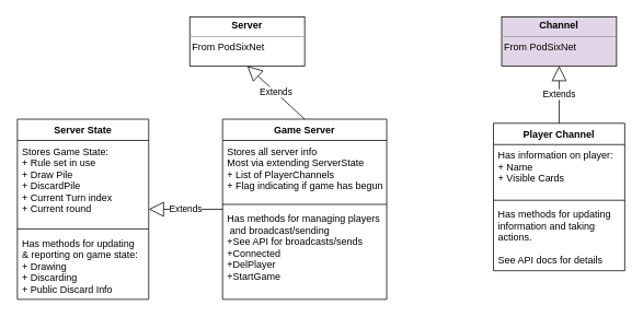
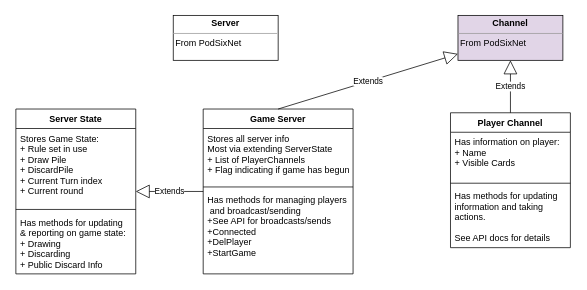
  <mxCell id="0" />
  <mxCell id="1" parent="0" />
  <mxCell id="2" value="Server State" style="swimlane;fontStyle=1;align=center;verticalAlign=top;childLayout=stackLayout;horizontal=1;startSize=26;horizontalStack=0;resizeParent=1;resizeParentMax=0;resizeLast=0;collapsible=1;marginBottom=0;" vertex="1" parent="1"><mxGeometry x="20" y="145" width="160" height="220" as="geometry" /></mxCell>
  <mxCell id="3" value="Stores Game State:&#10;+ Rule set in use&#10;+ Draw Pile&#10;+ DiscardPile&#10;+ Current Turn index&#10;+ Current round" style="text;strokeColor=none;fillColor=none;align=left;verticalAlign=top;spacingLeft=4;spacingRight=4;overflow=hidden;rotatable=0;points=[[0,0.5],[1,0.5]];portConstraint=eastwest;" vertex="1" parent="2"><mxGeometry y="26" width="160" height="104" as="geometry" /></mxCell>
  <mxCell id="4" value="" style="line;strokeWidth=1;fillColor=none;align=left;verticalAlign=middle;spacingTop=-1;spacingLeft=3;spacingRight=3;rotatable=0;labelPosition=right;points=[];portConstraint=eastwest;" vertex="1" parent="2"><mxGeometry y="130" width="160" height="8" as="geometry" /></mxCell>
  <mxCell id="5" value="Has methods for updating &#10;&amp; reporting on game state:&#10;+ Drawing&#10;+ Discarding&#10;+ Public Discard Info&#10;" style="text;strokeColor=none;fillColor=none;align=left;verticalAlign=top;spacingLeft=4;spacingRight=4;overflow=hidden;rotatable=0;points=[[0,0.5],[1,0.5]];portConstraint=eastwest;" vertex="1" parent="2"><mxGeometry y="138" width="160" height="82" as="geometry" /></mxCell>
  <mxCell id="6" value="Player Channel" style="swimlane;fontStyle=1;align=center;verticalAlign=top;childLayout=stackLayout;horizontal=1;startSize=26;horizontalStack=0;resizeParent=1;resizeParentMax=0;resizeLast=0;collapsible=1;marginBottom=0;" vertex="1" parent="1"><mxGeometry x="600" y="150" width="160" height="180" as="geometry" /></mxCell>
  <mxCell id="7" value="Has information on player:&#10;+ Name&#10;+ Visible Cards&#10;" style="text;strokeColor=none;fillColor=none;align=left;verticalAlign=top;spacingLeft=4;spacingRight=4;overflow=hidden;rotatable=0;points=[[0,0.5],[1,0.5]];portConstraint=eastwest;" vertex="1" parent="6"><mxGeometry y="26" width="160" height="64" as="geometry" /></mxCell>
  <mxCell id="8" value="" style="line;strokeWidth=1;fillColor=none;align=left;verticalAlign=middle;spacingTop=-1;spacingLeft=3;spacingRight=3;rotatable=0;labelPosition=right;points=[];portConstraint=eastwest;" vertex="1" parent="6"><mxGeometry y="90" width="160" height="8" as="geometry" /></mxCell>
  <mxCell id="9" value="Has methods for updating&#10;information and taking&#10;actions.&#10;&#10;See API docs for details&#10;" style="text;strokeColor=none;fillColor=none;align=left;verticalAlign=top;spacingLeft=4;spacingRight=4;overflow=hidden;rotatable=0;points=[[0,0.5],[1,0.5]];portConstraint=eastwest;" vertex="1" parent="6"><mxGeometry y="98" width="160" height="82" as="geometry" /></mxCell>
  <mxCell id="10" value="&lt;p style=&quot;margin: 0px ; margin-top: 4px ; text-align: center&quot;&gt;&lt;b&gt;Server&lt;/b&gt;&lt;/p&gt;&lt;hr size=&quot;1&quot;&gt;&lt;div style=&quot;height: 2px&quot;&gt;&amp;nbsp;From PodSixNet&lt;/div&gt;" style="verticalAlign=top;align=left;overflow=fill;fontSize=12;fontFamily=Helvetica;html=1;" vertex="1" parent="1"><mxGeometry x="230" y="20" width="140" height="60" as="geometry" /></mxCell>
  <mxCell id="11" value="&lt;p style=&quot;margin: 0px ; margin-top: 4px ; text-align: center&quot;&gt;&lt;b&gt;Channel&lt;/b&gt;&lt;/p&gt;&lt;hr size=&quot;1&quot;&gt;&lt;div style=&quot;height: 2px&quot;&gt;&amp;nbsp;From PodSixNet&lt;/div&gt;" style="verticalAlign=top;align=left;overflow=fill;fontSize=12;fontFamily=Helvetica;html=1;fillColor=#e1d5e7;" vertex="1" parent="1"><mxGeometry x="610" y="20" width="140" height="60" as="geometry" /></mxCell>
  <mxCell id="12" value="Extends" style="endArrow=block;endSize=16;endFill=0;html=1;exitX=0.5;exitY=0;exitDx=0;exitDy=0;entryX=0.5;entryY=1;entryDx=0;entryDy=0;" edge="1" parent="1" source="6" target="11"><mxGeometry width="160" relative="1" as="geometry"><mxPoint x="30" y="400" as="sourcePoint" /><mxPoint x="190" y="400" as="targetPoint" /></mxGeometry></mxCell>
  <mxCell id="13" value="Game Server&#10;" style="swimlane;fontStyle=1;align=center;verticalAlign=top;childLayout=stackLayout;horizontal=1;startSize=26;horizontalStack=0;resizeParent=1;resizeParentMax=0;resizeLast=0;collapsible=1;marginBottom=0;" vertex="1" parent="1"><mxGeometry x="270" y="145" width="200" height="220" as="geometry" /></mxCell>
  <mxCell id="14" value="Stores all server info&#10;Most via extending ServerState&#10;+ List of PlayerChannels&#10;+ Flag indicating if game has begun&#10;" style="text;strokeColor=none;fillColor=none;align=left;verticalAlign=top;spacingLeft=4;spacingRight=4;overflow=hidden;rotatable=0;points=[[0,0.5],[1,0.5]];portConstraint=eastwest;" vertex="1" parent="13"><mxGeometry y="26" width="200" height="74" as="geometry" /></mxCell>
  <mxCell id="15" value="" style="line;strokeWidth=1;fillColor=none;align=left;verticalAlign=middle;spacingTop=-1;spacingLeft=3;spacingRight=3;rotatable=0;labelPosition=right;points=[];portConstraint=eastwest;" vertex="1" parent="13"><mxGeometry y="100" width="200" height="8" as="geometry" /></mxCell>
  <mxCell id="16" value="Has methods for managing players&#10; and broadcast/sending&#10;+See API for broadcasts/sends&#10;+Connected&#10;+DelPlayer&#10;+StartGame&#10;&#10;" style="text;strokeColor=none;fillColor=none;align=left;verticalAlign=top;spacingLeft=4;spacingRight=4;overflow=hidden;rotatable=0;points=[[0,0.5],[1,0.5]];portConstraint=eastwest;" vertex="1" parent="13"><mxGeometry y="108" width="200" height="112" as="geometry" /></mxCell>
  <mxCell id="17" value="Extends" style="endArrow=block;endSize=16;endFill=0;html=1;" edge="1" parent="1" source="13" target="2"><mxGeometry width="160" relative="1" as="geometry"><mxPoint x="240" y="456" as="sourcePoint" /><mxPoint x="240" y="386" as="targetPoint" /></mxGeometry></mxCell>
- <mxCell id="18" value="Extends" style="endArrow=block;endSize=16;endFill=0;html=1;exitX=0.5;exitY=0;exitDx=0;exitDy=0;entryX=0.5;entryY=1;entryDx=0;entryDy=0;" edge="1" parent="1" source="13" target="10"><mxGeometry width="160" relative="1" as="geometry"><mxPoint x="280" y="280" as="sourcePoint" /><mxPoint x="200" y="280" as="targetPoint" /></mxGeometry></mxCell>
+ <mxCell id="18" value="Extends" style="endArrow=block;endSize=16;endFill=0;html=1;exitX=0.5;exitY=0;exitDx=0;exitDy=0;" edge="1" parent="1" source="13" target="11"><mxGeometry width="160" relative="1" as="geometry"><mxPoint x="280" y="280" as="sourcePoint" /><mxPoint x="200" y="280" as="targetPoint" /></mxGeometry></mxCell>
